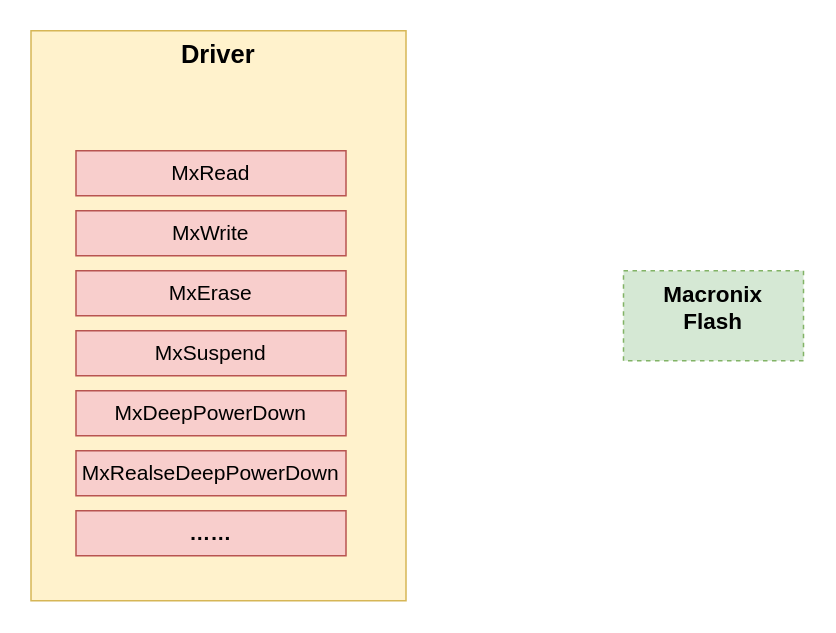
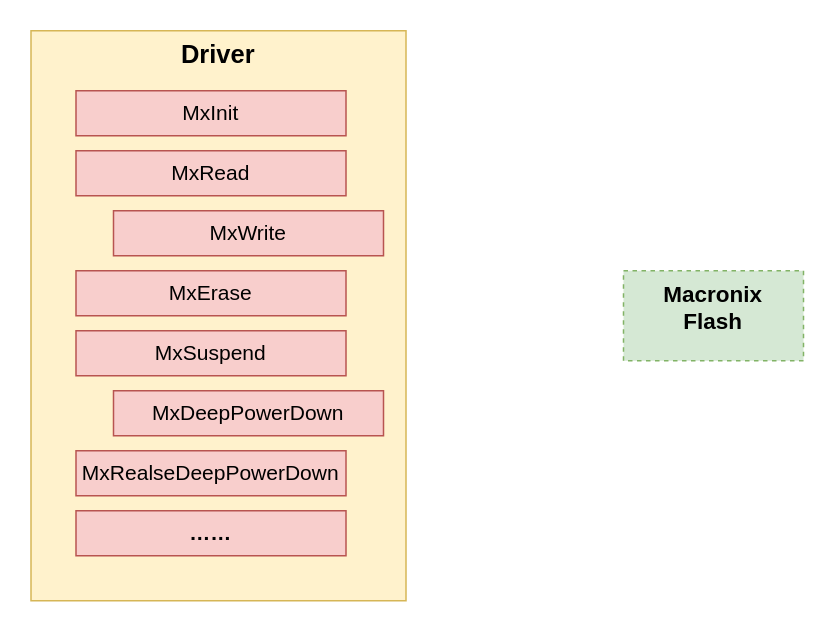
  <mxCell id="0" />
  <mxCell id="1" parent="0" />
  <mxCell id="2" value="&lt;font style=&quot;font-size: 17px;&quot;&gt;Driver&lt;/font&gt;" style="rounded=0;whiteSpace=wrap;html=1;fillColor=#fff2cc;strokeColor=#d6b656;verticalAlign=top;fontSize=15;fontStyle=1" parent="1" vertex="1"><mxGeometry x="20" y="20" width="250" height="380" as="geometry" /></mxCell>
+ <mxCell id="3" value="MxInit" style="text;html=1;align=center;verticalAlign=middle;whiteSpace=wrap;rounded=0;strokeColor=#b85450;fillColor=#f8cecc;fontSize=14;" parent="1" vertex="1"><mxGeometry x="50" y="60" width="180" height="30" as="geometry" /></mxCell>
  <mxCell id="4" value="MxRead" style="text;html=1;align=center;verticalAlign=middle;whiteSpace=wrap;rounded=0;strokeColor=#b85450;fillColor=#f8cecc;fontSize=14;" parent="1" vertex="1"><mxGeometry x="50" y="100" width="180" height="30" as="geometry" /></mxCell>
- <mxCell id="5" value="MxWrite" style="text;html=1;align=center;verticalAlign=middle;whiteSpace=wrap;rounded=0;strokeColor=#b85450;fillColor=#f8cecc;fontSize=14;" parent="1" vertex="1"><mxGeometry x="50" y="140" width="180" height="30" as="geometry" /></mxCell>
+ <mxCell id="5" value="MxWrite" style="text;html=1;align=center;verticalAlign=middle;whiteSpace=wrap;rounded=0;strokeColor=#b85450;fillColor=#f8cecc;fontSize=14;" parent="1" vertex="1"><mxGeometry x="75" y="140" width="180" height="30" as="geometry" /></mxCell>
  <mxCell id="6" value="MxErase" style="text;html=1;align=center;verticalAlign=middle;whiteSpace=wrap;rounded=0;strokeColor=#b85450;fillColor=#f8cecc;fontSize=14;" parent="1" vertex="1"><mxGeometry x="50" y="180" width="180" height="30" as="geometry" /></mxCell>
  <mxCell id="7" value="MxSuspend" style="text;html=1;align=center;verticalAlign=middle;whiteSpace=wrap;rounded=0;strokeColor=#b85450;fillColor=#f8cecc;fontSize=14;" parent="1" vertex="1"><mxGeometry x="50" y="220" width="180" height="30" as="geometry" /></mxCell>
- <mxCell id="8" value="MxDeepPowerDown" style="text;html=1;align=center;verticalAlign=middle;whiteSpace=wrap;rounded=0;strokeColor=#b85450;fillColor=#f8cecc;fontSize=14;" parent="1" vertex="1"><mxGeometry x="50" y="260" width="180" height="30" as="geometry" /></mxCell>
+ <mxCell id="8" value="MxDeepPowerDown" style="text;html=1;align=center;verticalAlign=middle;whiteSpace=wrap;rounded=0;strokeColor=#b85450;fillColor=#f8cecc;fontSize=14;" parent="1" vertex="1"><mxGeometry x="75" y="260" width="180" height="30" as="geometry" /></mxCell>
  <mxCell id="9" value="MxRealseDeepPowerDown" style="text;html=1;align=center;verticalAlign=middle;whiteSpace=wrap;rounded=0;strokeColor=#b85450;fillColor=#f8cecc;fontSize=14;" parent="1" vertex="1"><mxGeometry x="50" y="300" width="180" height="30" as="geometry" /></mxCell>
  <mxCell id="10" value="……" style="text;html=1;align=center;verticalAlign=middle;whiteSpace=wrap;rounded=0;strokeColor=#b85450;fillColor=#f8cecc;fontSize=14;fontStyle=1" parent="1" vertex="1"><mxGeometry x="50" y="340" width="180" height="30" as="geometry" /></mxCell>
  <mxCell id="11" value="Macronix&lt;div&gt;Flash&lt;/div&gt;" style="whiteSpace=wrap;html=1;fontSize=15;verticalAlign=top;fillColor=#d5e8d4;strokeColor=#82b366;rounded=0;fontStyle=1;dashed=1;" parent="1" vertex="1"><mxGeometry x="415" y="180" width="120" height="60" as="geometry" /></mxCell>
